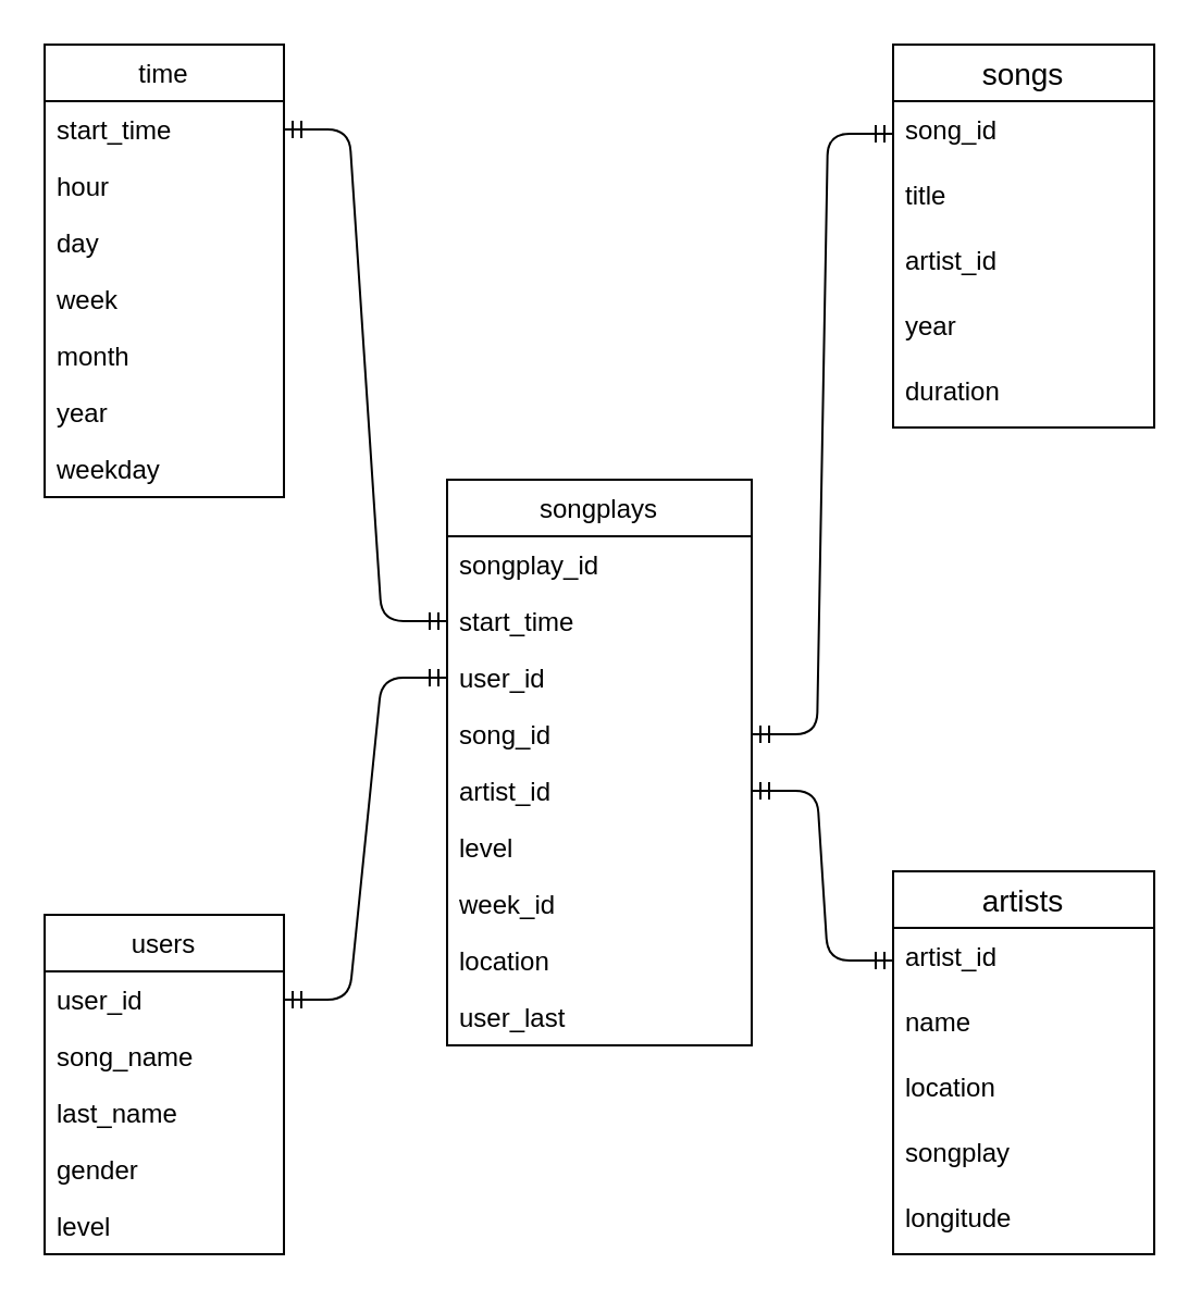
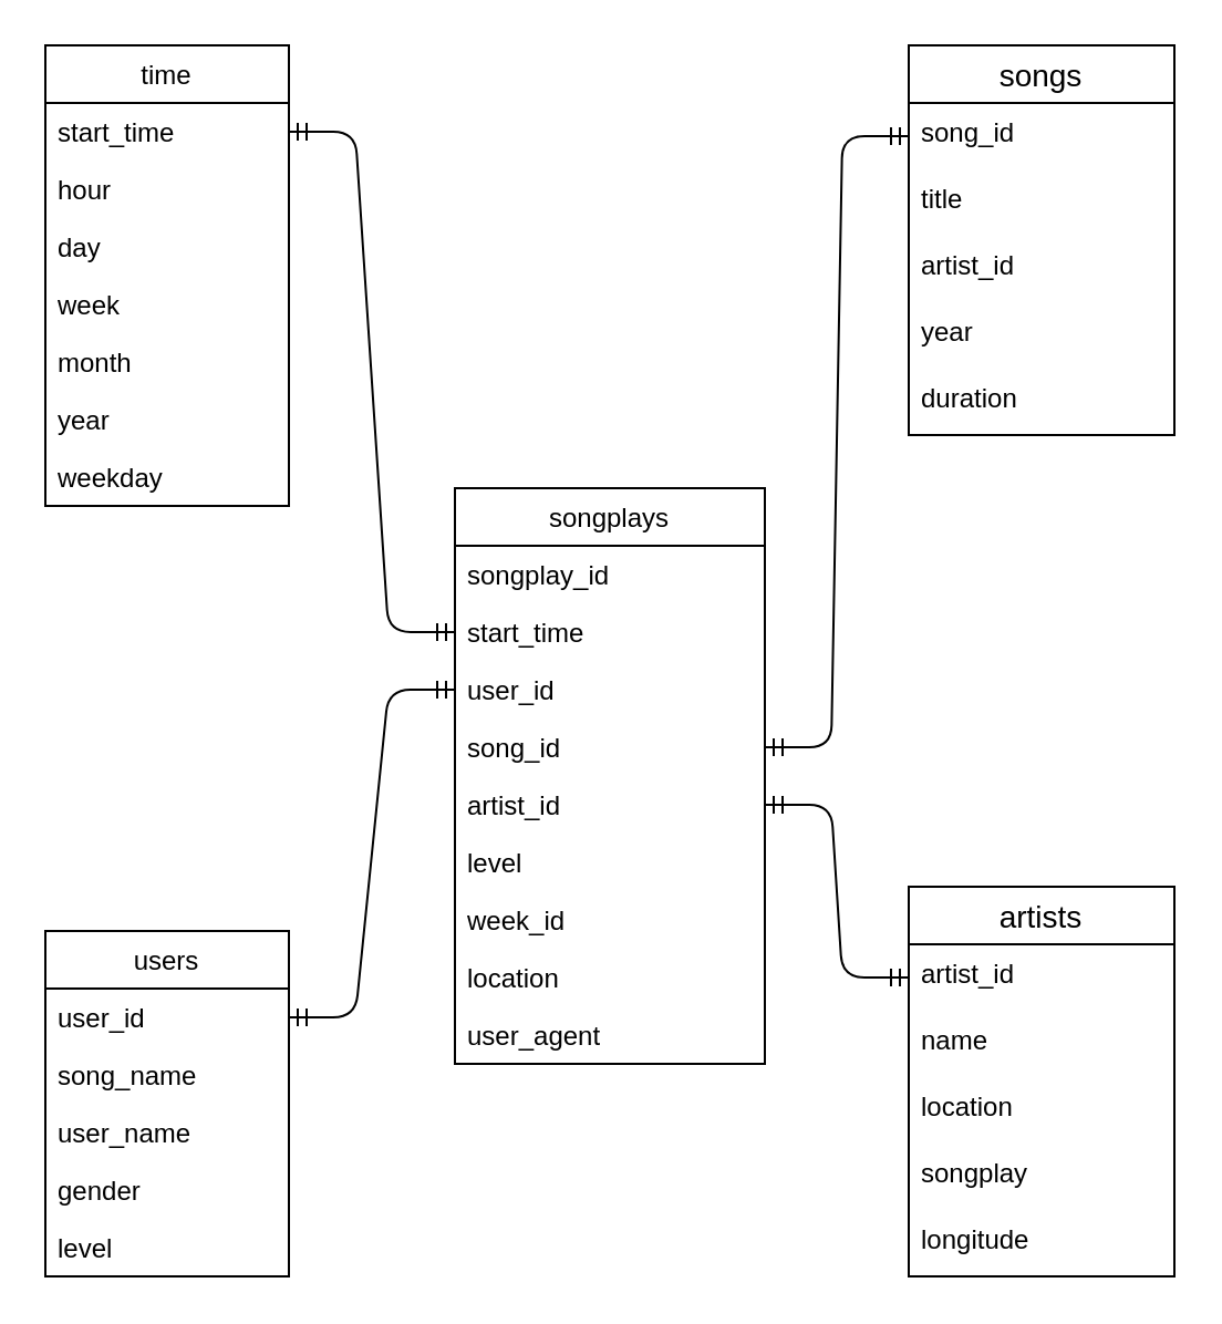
  <mxCell id="0" />
  <mxCell id="1" parent="0" />
  <mxCell id="2" value="songplays" style="swimlane;fontStyle=0;childLayout=stackLayout;horizontal=1;startSize=26;horizontalStack=0;resizeParent=1;resizeParentMax=0;resizeLast=0;collapsible=1;marginBottom=0;" vertex="1" parent="1"><mxGeometry x="205" y="220" width="140" height="260" as="geometry" /></mxCell>
  <mxCell id="3" value="songplay_id" style="text;strokeColor=none;fillColor=none;align=left;verticalAlign=top;spacingLeft=4;spacingRight=4;overflow=hidden;rotatable=0;points=[[0,0.5],[1,0.5]];portConstraint=eastwest;" vertex="1" parent="2"><mxGeometry y="26" width="140" height="26" as="geometry" /></mxCell>
  <mxCell id="4" value="start_time" style="text;strokeColor=none;fillColor=none;align=left;verticalAlign=top;spacingLeft=4;spacingRight=4;overflow=hidden;rotatable=0;points=[[0,0.5],[1,0.5]];portConstraint=eastwest;" vertex="1" parent="2"><mxGeometry y="52" width="140" height="26" as="geometry" /></mxCell>
  <mxCell id="5" value="user_id" style="text;strokeColor=none;fillColor=none;align=left;verticalAlign=top;spacingLeft=4;spacingRight=4;overflow=hidden;rotatable=0;points=[[0,0.5],[1,0.5]];portConstraint=eastwest;" vertex="1" parent="2"><mxGeometry y="78" width="140" height="26" as="geometry" /></mxCell>
  <mxCell id="6" value="song_id" style="text;strokeColor=none;fillColor=none;align=left;verticalAlign=top;spacingLeft=4;spacingRight=4;overflow=hidden;rotatable=0;points=[[0,0.5],[1,0.5]];portConstraint=eastwest;" vertex="1" parent="2"><mxGeometry y="104" width="140" height="26" as="geometry" /></mxCell>
  <mxCell id="7" value="artist_id" style="text;strokeColor=none;fillColor=none;align=left;verticalAlign=top;spacingLeft=4;spacingRight=4;overflow=hidden;rotatable=0;points=[[0,0.5],[1,0.5]];portConstraint=eastwest;" vertex="1" parent="2"><mxGeometry y="130" width="140" height="26" as="geometry" /></mxCell>
  <mxCell id="8" value="level" style="text;strokeColor=none;fillColor=none;align=left;verticalAlign=top;spacingLeft=4;spacingRight=4;overflow=hidden;rotatable=0;points=[[0,0.5],[1,0.5]];portConstraint=eastwest;" vertex="1" parent="2"><mxGeometry y="156" width="140" height="26" as="geometry" /></mxCell>
  <mxCell id="9" value="week_id    " style="text;strokeColor=none;fillColor=none;align=left;verticalAlign=top;spacingLeft=4;spacingRight=4;overflow=hidden;rotatable=0;points=[[0,0.5],[1,0.5]];portConstraint=eastwest;" vertex="1" parent="2"><mxGeometry y="182" width="140" height="26" as="geometry" /></mxCell>
  <mxCell id="10" value="location" style="text;strokeColor=none;fillColor=none;align=left;verticalAlign=top;spacingLeft=4;spacingRight=4;overflow=hidden;rotatable=0;points=[[0,0.5],[1,0.5]];portConstraint=eastwest;" vertex="1" parent="2"><mxGeometry y="208" width="140" height="26" as="geometry" /></mxCell>
- <mxCell id="11" value="user_last" style="text;strokeColor=none;fillColor=none;align=left;verticalAlign=top;spacingLeft=4;spacingRight=4;overflow=hidden;rotatable=0;points=[[0,0.5],[1,0.5]];portConstraint=eastwest;" vertex="1" parent="2"><mxGeometry y="234" width="140" height="26" as="geometry" /></mxCell>
+ <mxCell id="11" value="user_agent" style="text;strokeColor=none;fillColor=none;align=left;verticalAlign=top;spacingLeft=4;spacingRight=4;overflow=hidden;rotatable=0;points=[[0,0.5],[1,0.5]];portConstraint=eastwest;" vertex="1" parent="2"><mxGeometry y="234" width="140" height="26" as="geometry" /></mxCell>
  <mxCell id="12" value="users" style="swimlane;fontStyle=0;childLayout=stackLayout;horizontal=1;startSize=26;horizontalStack=0;resizeParent=1;resizeParentMax=0;resizeLast=0;collapsible=1;marginBottom=0;" vertex="1" parent="1"><mxGeometry x="20" y="420" width="110" height="156" as="geometry" /></mxCell>
  <mxCell id="13" value="user_id" style="text;strokeColor=none;fillColor=none;align=left;verticalAlign=top;spacingLeft=4;spacingRight=4;overflow=hidden;rotatable=0;points=[[0,0.5],[1,0.5]];portConstraint=eastwest;" vertex="1" parent="12"><mxGeometry y="26" width="110" height="26" as="geometry" /></mxCell>
  <mxCell id="14" value="song_name    " style="text;strokeColor=none;fillColor=none;align=left;verticalAlign=top;spacingLeft=4;spacingRight=4;overflow=hidden;rotatable=0;points=[[0,0.5],[1,0.5]];portConstraint=eastwest;" vertex="1" parent="12"><mxGeometry y="52" width="110" height="26" as="geometry" /></mxCell>
- <mxCell id="15" value="last_name" style="text;strokeColor=none;fillColor=none;align=left;verticalAlign=top;spacingLeft=4;spacingRight=4;overflow=hidden;rotatable=0;points=[[0,0.5],[1,0.5]];portConstraint=eastwest;" vertex="1" parent="12"><mxGeometry y="78" width="110" height="26" as="geometry" /></mxCell>
+ <mxCell id="15" value="user_name" style="text;strokeColor=none;fillColor=none;align=left;verticalAlign=top;spacingLeft=4;spacingRight=4;overflow=hidden;rotatable=0;points=[[0,0.5],[1,0.5]];portConstraint=eastwest;" vertex="1" parent="12"><mxGeometry y="78" width="110" height="26" as="geometry" /></mxCell>
  <mxCell id="16" value="gender" style="text;strokeColor=none;fillColor=none;align=left;verticalAlign=top;spacingLeft=4;spacingRight=4;overflow=hidden;rotatable=0;points=[[0,0.5],[1,0.5]];portConstraint=eastwest;" vertex="1" parent="12"><mxGeometry y="104" width="110" height="26" as="geometry" /></mxCell>
  <mxCell id="17" value="level" style="text;strokeColor=none;fillColor=none;align=left;verticalAlign=top;spacingLeft=4;spacingRight=4;overflow=hidden;rotatable=0;points=[[0,0.5],[1,0.5]];portConstraint=eastwest;" vertex="1" parent="12"><mxGeometry y="130" width="110" height="26" as="geometry" /></mxCell>
  <mxCell id="18" value="" style="edgeStyle=entityRelationEdgeStyle;fontSize=12;html=1;endArrow=ERmandOne;startArrow=ERmandOne;entryX=0;entryY=0.5;entryDx=0;entryDy=0;exitX=1;exitY=0.5;exitDx=0;exitDy=0;" edge="1" parent="1" source="13" target="5"><mxGeometry width="100" height="100" relative="1" as="geometry"><mxPoint x="80" y="530" as="sourcePoint" /><mxPoint x="180" y="430" as="targetPoint" /></mxGeometry></mxCell>
  <mxCell id="19" value="songs" style="swimlane;fontStyle=0;childLayout=stackLayout;horizontal=1;startSize=26;horizontalStack=0;resizeParent=1;resizeParentMax=0;resizeLast=0;collapsible=1;marginBottom=0;align=center;fontSize=14;" vertex="1" parent="1"><mxGeometry x="410" y="20" width="120" height="176" as="geometry" /></mxCell>
  <mxCell id="20" value="song_id" style="text;strokeColor=none;fillColor=none;spacingLeft=4;spacingRight=4;overflow=hidden;rotatable=0;points=[[0,0.5],[1,0.5]];portConstraint=eastwest;fontSize=12;" vertex="1" parent="19"><mxGeometry y="26" width="120" height="30" as="geometry" /></mxCell>
  <mxCell id="21" value="title" style="text;strokeColor=none;fillColor=none;spacingLeft=4;spacingRight=4;overflow=hidden;rotatable=0;points=[[0,0.5],[1,0.5]];portConstraint=eastwest;fontSize=12;" vertex="1" parent="19"><mxGeometry y="56" width="120" height="30" as="geometry" /></mxCell>
  <mxCell id="22" value="artist_id" style="text;strokeColor=none;fillColor=none;spacingLeft=4;spacingRight=4;overflow=hidden;rotatable=0;points=[[0,0.5],[1,0.5]];portConstraint=eastwest;fontSize=12;" vertex="1" parent="19"><mxGeometry y="86" width="120" height="30" as="geometry" /></mxCell>
  <mxCell id="23" value="year" style="text;strokeColor=none;fillColor=none;spacingLeft=4;spacingRight=4;overflow=hidden;rotatable=0;points=[[0,0.5],[1,0.5]];portConstraint=eastwest;fontSize=12;" vertex="1" parent="19"><mxGeometry y="116" width="120" height="30" as="geometry" /></mxCell>
  <mxCell id="24" value="duration" style="text;strokeColor=none;fillColor=none;spacingLeft=4;spacingRight=4;overflow=hidden;rotatable=0;points=[[0,0.5],[1,0.5]];portConstraint=eastwest;fontSize=12;" vertex="1" parent="19"><mxGeometry y="146" width="120" height="30" as="geometry" /></mxCell>
  <mxCell id="25" value="" style="edgeStyle=entityRelationEdgeStyle;fontSize=12;html=1;endArrow=ERmandOne;startArrow=ERmandOne;entryX=1;entryY=0.5;entryDx=0;entryDy=0;exitX=0;exitY=0.5;exitDx=0;exitDy=0;" edge="1" parent="1" source="20" target="6"><mxGeometry width="100" height="100" relative="1" as="geometry"><mxPoint x="305" y="592" as="sourcePoint" /><mxPoint x="260" y="555" as="targetPoint" /></mxGeometry></mxCell>
  <mxCell id="26" value="artists" style="swimlane;fontStyle=0;childLayout=stackLayout;horizontal=1;startSize=26;horizontalStack=0;resizeParent=1;resizeParentMax=0;resizeLast=0;collapsible=1;marginBottom=0;align=center;fontSize=14;" vertex="1" parent="1"><mxGeometry x="410" y="400" width="120" height="176" as="geometry" /></mxCell>
  <mxCell id="27" value="artist_id" style="text;strokeColor=none;fillColor=none;spacingLeft=4;spacingRight=4;overflow=hidden;rotatable=0;points=[[0,0.5],[1,0.5]];portConstraint=eastwest;fontSize=12;" vertex="1" parent="26"><mxGeometry y="26" width="120" height="30" as="geometry" /></mxCell>
  <mxCell id="28" value="name    " style="text;strokeColor=none;fillColor=none;spacingLeft=4;spacingRight=4;overflow=hidden;rotatable=0;points=[[0,0.5],[1,0.5]];portConstraint=eastwest;fontSize=12;" vertex="1" parent="26"><mxGeometry y="56" width="120" height="30" as="geometry" /></mxCell>
  <mxCell id="29" value="location" style="text;strokeColor=none;fillColor=none;spacingLeft=4;spacingRight=4;overflow=hidden;rotatable=0;points=[[0,0.5],[1,0.5]];portConstraint=eastwest;fontSize=12;" vertex="1" parent="26"><mxGeometry y="86" width="120" height="30" as="geometry" /></mxCell>
  <mxCell id="30" value="songplay" style="text;strokeColor=none;fillColor=none;spacingLeft=4;spacingRight=4;overflow=hidden;rotatable=0;points=[[0,0.5],[1,0.5]];portConstraint=eastwest;fontSize=12;" vertex="1" parent="26"><mxGeometry y="116" width="120" height="30" as="geometry" /></mxCell>
  <mxCell id="31" value="longitude" style="text;strokeColor=none;fillColor=none;spacingLeft=4;spacingRight=4;overflow=hidden;rotatable=0;points=[[0,0.5],[1,0.5]];portConstraint=eastwest;fontSize=12;" vertex="1" parent="26"><mxGeometry y="146" width="120" height="30" as="geometry" /></mxCell>
  <mxCell id="32" value="time" style="swimlane;fontStyle=0;childLayout=stackLayout;horizontal=1;startSize=26;horizontalStack=0;resizeParent=1;resizeParentMax=0;resizeLast=0;collapsible=1;marginBottom=0;" vertex="1" parent="1"><mxGeometry x="20" y="20" width="110" height="208" as="geometry" /></mxCell>
  <mxCell id="33" value="start_time" style="text;strokeColor=none;fillColor=none;align=left;verticalAlign=top;spacingLeft=4;spacingRight=4;overflow=hidden;rotatable=0;points=[[0,0.5],[1,0.5]];portConstraint=eastwest;" vertex="1" parent="32"><mxGeometry y="26" width="110" height="26" as="geometry" /></mxCell>
  <mxCell id="34" value="hour" style="text;strokeColor=none;fillColor=none;align=left;verticalAlign=top;spacingLeft=4;spacingRight=4;overflow=hidden;rotatable=0;points=[[0,0.5],[1,0.5]];portConstraint=eastwest;" vertex="1" parent="32"><mxGeometry y="52" width="110" height="26" as="geometry" /></mxCell>
  <mxCell id="35" value="day" style="text;strokeColor=none;fillColor=none;align=left;verticalAlign=top;spacingLeft=4;spacingRight=4;overflow=hidden;rotatable=0;points=[[0,0.5],[1,0.5]];portConstraint=eastwest;" vertex="1" parent="32"><mxGeometry y="78" width="110" height="26" as="geometry" /></mxCell>
  <mxCell id="36" value="week" style="text;strokeColor=none;fillColor=none;align=left;verticalAlign=top;spacingLeft=4;spacingRight=4;overflow=hidden;rotatable=0;points=[[0,0.5],[1,0.5]];portConstraint=eastwest;" vertex="1" parent="32"><mxGeometry y="104" width="110" height="26" as="geometry" /></mxCell>
  <mxCell id="37" value="month" style="text;strokeColor=none;fillColor=none;align=left;verticalAlign=top;spacingLeft=4;spacingRight=4;overflow=hidden;rotatable=0;points=[[0,0.5],[1,0.5]];portConstraint=eastwest;" vertex="1" parent="32"><mxGeometry y="130" width="110" height="26" as="geometry" /></mxCell>
  <mxCell id="38" value="year" style="text;strokeColor=none;fillColor=none;align=left;verticalAlign=top;spacingLeft=4;spacingRight=4;overflow=hidden;rotatable=0;points=[[0,0.5],[1,0.5]];portConstraint=eastwest;" vertex="1" parent="32"><mxGeometry y="156" width="110" height="26" as="geometry" /></mxCell>
  <mxCell id="39" value="weekday" style="text;strokeColor=none;fillColor=none;align=left;verticalAlign=top;spacingLeft=4;spacingRight=4;overflow=hidden;rotatable=0;points=[[0,0.5],[1,0.5]];portConstraint=eastwest;" vertex="1" parent="32"><mxGeometry y="182" width="110" height="26" as="geometry" /></mxCell>
  <mxCell id="40" value="" style="edgeStyle=entityRelationEdgeStyle;fontSize=12;html=1;endArrow=ERmandOne;startArrow=ERmandOne;entryX=0;entryY=0.5;entryDx=0;entryDy=0;" edge="1" parent="1" source="33" target="4"><mxGeometry width="100" height="100" relative="1" as="geometry"><mxPoint x="240" y="630" as="sourcePoint" /><mxPoint x="340" y="530" as="targetPoint" /></mxGeometry></mxCell>
  <mxCell id="41" value="" style="edgeStyle=entityRelationEdgeStyle;fontSize=12;html=1;endArrow=ERmandOne;startArrow=ERmandOne;exitX=1;exitY=0.5;exitDx=0;exitDy=0;entryX=0;entryY=0.5;entryDx=0;entryDy=0;" edge="1" parent="1" source="7" target="27"><mxGeometry width="100" height="100" relative="1" as="geometry"><mxPoint x="200" y="660" as="sourcePoint" /><mxPoint x="300" y="560" as="targetPoint" /></mxGeometry></mxCell>
